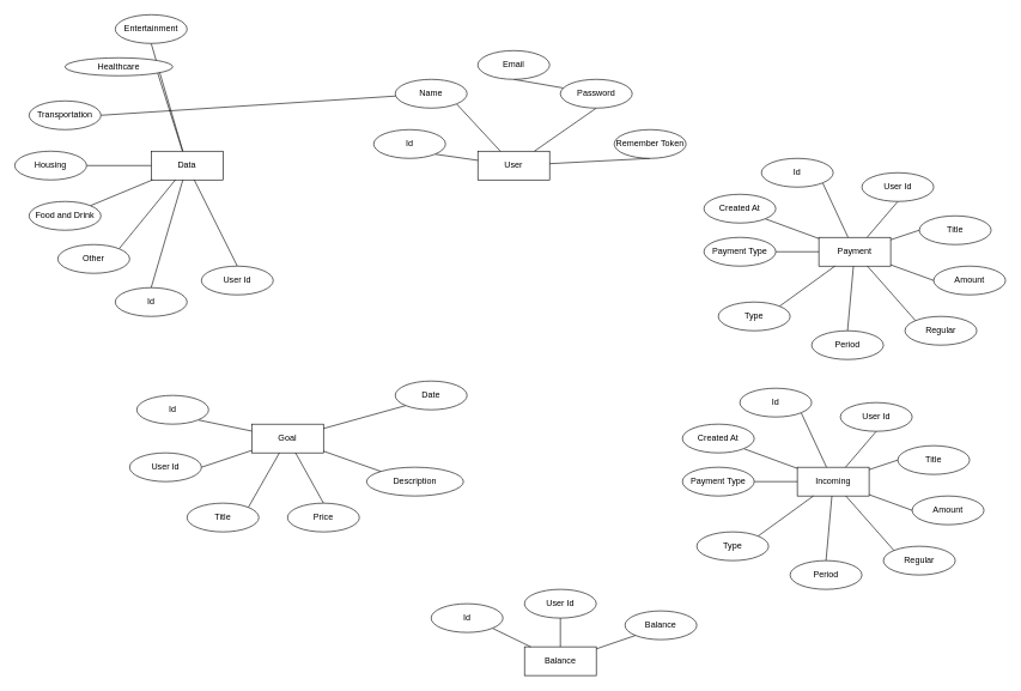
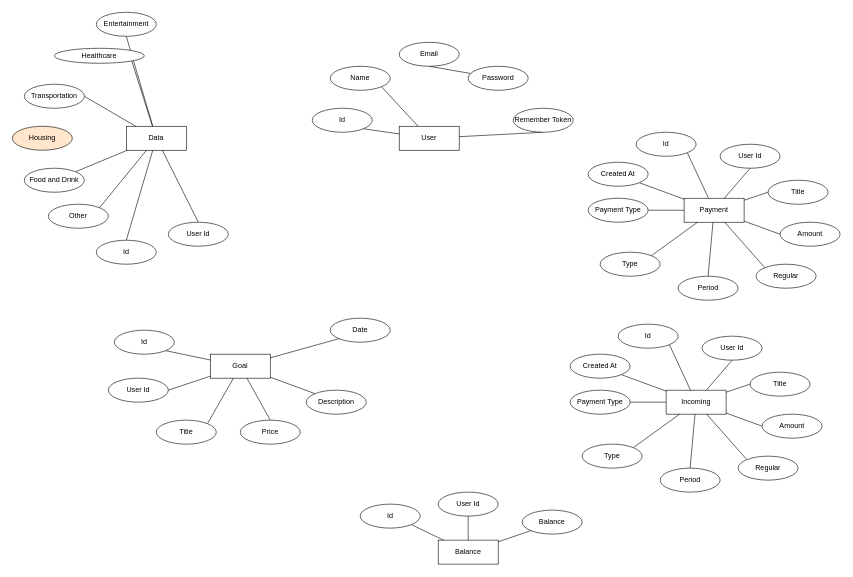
  <mxCell id="0" />
  <mxCell id="1" parent="0" />
  <mxCell id="2" value="User" style="whiteSpace=wrap;html=1;align=center;" vertex="1" parent="1"><mxGeometry x="665" y="210" width="100" height="40" as="geometry" /></mxCell>
  <mxCell id="3" value="Balance" style="whiteSpace=wrap;html=1;align=center;" vertex="1" parent="1"><mxGeometry x="730" y="900" width="100" height="40" as="geometry" /></mxCell>
  <mxCell id="4" value="Payment" style="whiteSpace=wrap;html=1;align=center;" vertex="1" parent="1"><mxGeometry x="1140" y="330" width="100" height="40" as="geometry" /></mxCell>
  <mxCell id="5" value="Data" style="whiteSpace=wrap;html=1;align=center;" vertex="1" parent="1"><mxGeometry x="210" y="210" width="100" height="40" as="geometry" /></mxCell>
  <mxCell id="6" value="Goal" style="whiteSpace=wrap;html=1;align=center;" vertex="1" parent="1"><mxGeometry x="350" y="590" width="100" height="40" as="geometry" /></mxCell>
  <mxCell id="7" style="rounded=0;orthogonalLoop=1;jettySize=auto;html=1;exitX=1;exitY=1;exitDx=0;exitDy=0;curved=0;endArrow=none;endFill=0;" edge="1" parent="1" source="8" target="2"><mxGeometry relative="1" as="geometry" /></mxCell>
  <mxCell id="8" value="Id" style="ellipse;whiteSpace=wrap;html=1;align=center;" vertex="1" parent="1"><mxGeometry x="520" y="180" width="100" height="40" as="geometry" /></mxCell>
  <mxCell id="9" style="rounded=0;orthogonalLoop=1;jettySize=auto;html=1;exitX=0.5;exitY=1;exitDx=0;exitDy=0;curved=0;endArrow=none;endFill=0;" edge="1" parent="1" source="10" target="14"><mxGeometry relative="1" as="geometry" /></mxCell>
  <mxCell id="10" value="Email" style="ellipse;whiteSpace=wrap;html=1;align=center;" vertex="1" parent="1"><mxGeometry x="665" y="70" width="100" height="40" as="geometry" /></mxCell>
  <mxCell id="11" style="rounded=0;orthogonalLoop=1;jettySize=auto;html=1;exitX=0.5;exitY=1;exitDx=0;exitDy=0;curved=0;endArrow=none;endFill=0;" edge="1" parent="1" source="12" target="2"><mxGeometry relative="1" as="geometry" /></mxCell>
  <mxCell id="12" value="Remember Token" style="ellipse;whiteSpace=wrap;html=1;align=center;" vertex="1" parent="1"><mxGeometry x="855" y="180" width="100" height="40" as="geometry" /></mxCell>
- <mxCell id="13" style="rounded=0;orthogonalLoop=1;jettySize=auto;html=1;exitX=0.5;exitY=1;exitDx=0;exitDy=0;curved=0;endArrow=none;endFill=0;" edge="1" parent="1" source="14" target="2"><mxGeometry relative="1" as="geometry" /></mxCell>
  <mxCell id="14" value="Password" style="ellipse;whiteSpace=wrap;html=1;align=center;" vertex="1" parent="1"><mxGeometry x="780" y="110" width="100" height="40" as="geometry" /></mxCell>
  <mxCell id="15" style="rounded=0;orthogonalLoop=1;jettySize=auto;html=1;exitX=1;exitY=1;exitDx=0;exitDy=0;curved=0;endArrow=none;endFill=0;" edge="1" parent="1" source="16" target="2"><mxGeometry relative="1" as="geometry" /></mxCell>
  <mxCell id="16" value="Name" style="ellipse;whiteSpace=wrap;html=1;align=center;" vertex="1" parent="1"><mxGeometry x="550" y="110" width="100" height="40" as="geometry" /></mxCell>
  <mxCell id="17" style="rounded=0;orthogonalLoop=1;jettySize=auto;html=1;exitX=0.5;exitY=1;exitDx=0;exitDy=0;endArrow=none;endFill=0;" edge="1" parent="1" source="18" target="5"><mxGeometry relative="1" as="geometry" /></mxCell>
  <mxCell id="18" value="Entertainment" style="ellipse;whiteSpace=wrap;html=1;align=center;" vertex="1" parent="1"><mxGeometry x="160" y="20" width="100" height="40" as="geometry" /></mxCell>
  <mxCell id="19" style="rounded=0;orthogonalLoop=1;jettySize=auto;html=1;exitX=1;exitY=1;exitDx=0;exitDy=0;endArrow=none;endFill=0;" edge="1" parent="1" source="20" target="5"><mxGeometry relative="1" as="geometry" /></mxCell>
  <mxCell id="20" value="Healthcare" style="ellipse;whiteSpace=wrap;html=1;align=center;" vertex="1" parent="1"><mxGeometry x="90" y="80" width="150" height="25" as="geometry" /></mxCell>
- <mxCell id="21" style="rounded=0;orthogonalLoop=1;jettySize=auto;html=1;exitX=1;exitY=0.5;exitDx=0;exitDy=0;endArrow=none;endFill=0;" edge="1" parent="1" source="22" target="16"><mxGeometry relative="1" as="geometry" /></mxCell>
+ <mxCell id="21" style="rounded=0;orthogonalLoop=1;jettySize=auto;html=1;exitX=1;exitY=0.5;exitDx=0;exitDy=0;endArrow=none;endFill=0;" edge="1" parent="1" source="22" target="5"><mxGeometry relative="1" as="geometry" /></mxCell>
  <mxCell id="22" value="Transportation" style="ellipse;whiteSpace=wrap;html=1;align=center;" vertex="1" parent="1"><mxGeometry x="40" y="140" width="100" height="40" as="geometry" /></mxCell>
- <mxCell id="23" style="rounded=0;orthogonalLoop=1;jettySize=auto;html=1;exitX=1;exitY=0.5;exitDx=0;exitDy=0;endArrow=none;endFill=0;" edge="1" parent="1" source="24" target="5"><mxGeometry relative="1" as="geometry" /></mxCell>
- <mxCell id="24" value="Housing" style="ellipse;whiteSpace=wrap;html=1;align=center;" vertex="1" parent="1"><mxGeometry x="20" y="210" width="100" height="40" as="geometry" /></mxCell>
+ <mxCell id="24" value="Housing" style="ellipse;whiteSpace=wrap;html=1;align=center;fillColor=#ffe6cc;" vertex="1" parent="1"><mxGeometry x="20" y="210" width="100" height="40" as="geometry" /></mxCell>
  <mxCell id="25" style="rounded=0;orthogonalLoop=1;jettySize=auto;html=1;exitX=1;exitY=0;exitDx=0;exitDy=0;endArrow=none;endFill=0;" edge="1" parent="1" source="26" target="5"><mxGeometry relative="1" as="geometry" /></mxCell>
  <mxCell id="26" value="Food and Drink" style="ellipse;whiteSpace=wrap;html=1;align=center;" vertex="1" parent="1"><mxGeometry x="40" y="280" width="100" height="40" as="geometry" /></mxCell>
  <mxCell id="27" style="rounded=0;orthogonalLoop=1;jettySize=auto;html=1;exitX=0.5;exitY=0;exitDx=0;exitDy=0;endArrow=none;endFill=0;" edge="1" parent="1" source="28" target="5"><mxGeometry relative="1" as="geometry" /></mxCell>
  <mxCell id="28" value="Id" style="ellipse;whiteSpace=wrap;html=1;align=center;" vertex="1" parent="1"><mxGeometry x="160" y="400" width="100" height="40" as="geometry" /></mxCell>
  <mxCell id="29" style="rounded=0;orthogonalLoop=1;jettySize=auto;html=1;exitX=1;exitY=0;exitDx=0;exitDy=0;endArrow=none;endFill=0;" edge="1" parent="1" source="30" target="5"><mxGeometry relative="1" as="geometry" /></mxCell>
  <mxCell id="30" value="Other" style="ellipse;whiteSpace=wrap;html=1;align=center;" vertex="1" parent="1"><mxGeometry x="80" y="340" width="100" height="40" as="geometry" /></mxCell>
  <mxCell id="31" style="rounded=0;orthogonalLoop=1;jettySize=auto;html=1;exitX=0.5;exitY=0;exitDx=0;exitDy=0;endArrow=none;endFill=0;" edge="1" parent="1" source="32" target="5"><mxGeometry relative="1" as="geometry" /></mxCell>
  <mxCell id="32" value="User Id" style="ellipse;whiteSpace=wrap;html=1;align=center;" vertex="1" parent="1"><mxGeometry x="280" y="370" width="100" height="40" as="geometry" /></mxCell>
  <mxCell id="33" style="rounded=0;orthogonalLoop=1;jettySize=auto;html=1;exitX=1;exitY=0.5;exitDx=0;exitDy=0;endArrow=none;endFill=0;" edge="1" parent="1" source="34" target="6"><mxGeometry relative="1" as="geometry" /></mxCell>
  <mxCell id="34" value="User Id" style="ellipse;whiteSpace=wrap;html=1;align=center;" vertex="1" parent="1"><mxGeometry x="180" y="630" width="100" height="40" as="geometry" /></mxCell>
  <mxCell id="35" style="rounded=0;orthogonalLoop=1;jettySize=auto;html=1;exitX=1;exitY=1;exitDx=0;exitDy=0;endArrow=none;endFill=0;" edge="1" parent="1" source="36" target="3"><mxGeometry relative="1" as="geometry" /></mxCell>
  <mxCell id="36" value="Id" style="ellipse;whiteSpace=wrap;html=1;align=center;" vertex="1" parent="1"><mxGeometry x="600" y="840" width="100" height="40" as="geometry" /></mxCell>
  <mxCell id="37" style="rounded=0;orthogonalLoop=1;jettySize=auto;html=1;exitX=1;exitY=1;exitDx=0;exitDy=0;endArrow=none;endFill=0;" edge="1" parent="1" source="38" target="6"><mxGeometry relative="1" as="geometry" /></mxCell>
  <mxCell id="38" value="Id" style="ellipse;whiteSpace=wrap;html=1;align=center;" vertex="1" parent="1"><mxGeometry x="190" y="550" width="100" height="40" as="geometry" /></mxCell>
  <mxCell id="39" style="rounded=0;orthogonalLoop=1;jettySize=auto;html=1;exitX=0.5;exitY=0;exitDx=0;exitDy=0;endArrow=none;endFill=0;" edge="1" parent="1" source="40" target="6"><mxGeometry relative="1" as="geometry" /></mxCell>
  <mxCell id="40" value="Price&lt;span style=&quot;color: rgba(0, 0, 0, 0); font-family: monospace; font-size: 0px; text-align: start; text-wrap: nowrap;&quot;&gt;%3CmxGraphModel%3E%3Croot%3E%3CmxCell%20id%3D%220%22%2F%3E%3CmxCell%20id%3D%221%22%20parent%3D%220%22%2F%3E%3CmxCell%20id%3D%222%22%20value%3D%22Id%22%20style%3D%22ellipse%3BwhiteSpace%3Dwrap%3Bhtml%3D1%3Balign%3Dcenter%3B%22%20vertex%3D%221%22%20parent%3D%221%22%3E%3CmxGeometry%20x%3D%22180%22%20y%3D%2220%22%20width%3D%22100%22%20height%3D%2240%22%20as%3D%22geometry%22%2F%3E%3C%2FmxCell%3E%3C%2Froot%3E%3C%2FmxGraphModel%3E&lt;/span&gt;" style="ellipse;whiteSpace=wrap;html=1;align=center;" vertex="1" parent="1"><mxGeometry x="400" y="700" width="100" height="40" as="geometry" /></mxCell>
  <mxCell id="41" style="rounded=0;orthogonalLoop=1;jettySize=auto;html=1;exitX=1;exitY=0;exitDx=0;exitDy=0;endArrow=none;endFill=0;" edge="1" parent="1" source="42" target="6"><mxGeometry relative="1" as="geometry" /></mxCell>
  <mxCell id="42" value="Title" style="ellipse;whiteSpace=wrap;html=1;align=center;" vertex="1" parent="1"><mxGeometry x="260" y="700" width="100" height="40" as="geometry" /></mxCell>
  <mxCell id="43" style="rounded=0;orthogonalLoop=1;jettySize=auto;html=1;exitX=0;exitY=0;exitDx=0;exitDy=0;endArrow=none;endFill=0;" edge="1" parent="1" source="44" target="6"><mxGeometry relative="1" as="geometry" /></mxCell>
- <mxCell id="44" value="Description" style="ellipse;whiteSpace=wrap;html=1;align=center;" vertex="1" parent="1"><mxGeometry x="510" y="650" width="135" height="40" as="geometry" /></mxCell>
+ <mxCell id="44" value="Description" style="ellipse;whiteSpace=wrap;html=1;align=center;" vertex="1" parent="1"><mxGeometry x="510" y="650" width="100" height="40" as="geometry" /></mxCell>
  <mxCell id="45" style="rounded=0;orthogonalLoop=1;jettySize=auto;html=1;exitX=0;exitY=1;exitDx=0;exitDy=0;endArrow=none;endFill=0;" edge="1" parent="1" source="46" target="6"><mxGeometry relative="1" as="geometry" /></mxCell>
  <mxCell id="46" value="Date" style="ellipse;whiteSpace=wrap;html=1;align=center;" vertex="1" parent="1"><mxGeometry x="550" y="530" width="100" height="40" as="geometry" /></mxCell>
  <mxCell id="47" style="rounded=0;orthogonalLoop=1;jettySize=auto;html=1;exitX=0;exitY=1;exitDx=0;exitDy=0;endArrow=none;endFill=0;" edge="1" parent="1" source="48" target="3"><mxGeometry relative="1" as="geometry" /></mxCell>
  <mxCell id="48" value="Balance" style="ellipse;whiteSpace=wrap;html=1;align=center;" vertex="1" parent="1"><mxGeometry x="870" y="850" width="100" height="40" as="geometry" /></mxCell>
  <mxCell id="49" style="rounded=0;orthogonalLoop=1;jettySize=auto;html=1;exitX=0;exitY=0.5;exitDx=0;exitDy=0;endArrow=none;endFill=0;" edge="1" parent="1" source="50" target="4"><mxGeometry relative="1" as="geometry" /></mxCell>
  <mxCell id="50" value="Title" style="ellipse;whiteSpace=wrap;html=1;align=center;" vertex="1" parent="1"><mxGeometry x="1280" y="300" width="100" height="40" as="geometry" /></mxCell>
  <mxCell id="51" style="rounded=0;orthogonalLoop=1;jettySize=auto;html=1;exitX=1;exitY=1;exitDx=0;exitDy=0;endArrow=none;endFill=0;" edge="1" parent="1" source="52" target="4"><mxGeometry relative="1" as="geometry" /></mxCell>
  <mxCell id="52" value="Id" style="ellipse;whiteSpace=wrap;html=1;align=center;" vertex="1" parent="1"><mxGeometry x="1060" y="220" width="100" height="40" as="geometry" /></mxCell>
  <mxCell id="53" style="rounded=0;orthogonalLoop=1;jettySize=auto;html=1;exitX=0.5;exitY=1;exitDx=0;exitDy=0;endArrow=none;endFill=0;" edge="1" parent="1" source="54" target="4"><mxGeometry relative="1" as="geometry" /></mxCell>
  <mxCell id="54" value="User Id" style="ellipse;whiteSpace=wrap;html=1;align=center;" vertex="1" parent="1"><mxGeometry x="1200" y="240" width="100" height="40" as="geometry" /></mxCell>
  <mxCell id="55" style="rounded=0;orthogonalLoop=1;jettySize=auto;html=1;exitX=0.5;exitY=1;exitDx=0;exitDy=0;endArrow=none;endFill=0;" edge="1" parent="1" source="56" target="3"><mxGeometry relative="1" as="geometry" /></mxCell>
  <mxCell id="56" value="User Id" style="ellipse;whiteSpace=wrap;html=1;align=center;" vertex="1" parent="1"><mxGeometry x="730" y="820" width="100" height="40" as="geometry" /></mxCell>
  <mxCell id="57" style="rounded=0;orthogonalLoop=1;jettySize=auto;html=1;exitX=0;exitY=0.5;exitDx=0;exitDy=0;endArrow=none;endFill=0;" edge="1" parent="1" source="58" target="4"><mxGeometry relative="1" as="geometry" /></mxCell>
  <mxCell id="58" value="Amount" style="ellipse;whiteSpace=wrap;html=1;align=center;" vertex="1" parent="1"><mxGeometry x="1300" y="370" width="100" height="40" as="geometry" /></mxCell>
  <mxCell id="59" style="rounded=0;orthogonalLoop=1;jettySize=auto;html=1;exitX=0;exitY=0;exitDx=0;exitDy=0;endArrow=none;endFill=0;" edge="1" parent="1" source="60" target="4"><mxGeometry relative="1" as="geometry" /></mxCell>
  <mxCell id="60" value="Regular" style="ellipse;whiteSpace=wrap;html=1;align=center;" vertex="1" parent="1"><mxGeometry x="1260" y="440" width="100" height="40" as="geometry" /></mxCell>
  <mxCell id="61" style="rounded=0;orthogonalLoop=1;jettySize=auto;html=1;exitX=0.5;exitY=0;exitDx=0;exitDy=0;endArrow=none;endFill=0;" edge="1" parent="1" source="62" target="4"><mxGeometry relative="1" as="geometry" /></mxCell>
  <mxCell id="62" value="Period" style="ellipse;whiteSpace=wrap;html=1;align=center;" vertex="1" parent="1"><mxGeometry x="1130" y="460" width="100" height="40" as="geometry" /></mxCell>
  <mxCell id="63" style="rounded=0;orthogonalLoop=1;jettySize=auto;html=1;exitX=1;exitY=0;exitDx=0;exitDy=0;endArrow=none;endFill=0;" edge="1" parent="1" source="64" target="4"><mxGeometry relative="1" as="geometry" /></mxCell>
  <mxCell id="64" value="Type" style="ellipse;whiteSpace=wrap;html=1;align=center;" vertex="1" parent="1"><mxGeometry x="1000" y="420" width="100" height="40" as="geometry" /></mxCell>
  <mxCell id="65" style="rounded=0;orthogonalLoop=1;jettySize=auto;html=1;exitX=1;exitY=0.5;exitDx=0;exitDy=0;endArrow=none;endFill=0;" edge="1" parent="1" source="66" target="4"><mxGeometry relative="1" as="geometry" /></mxCell>
  <mxCell id="66" value="Payment Type" style="ellipse;whiteSpace=wrap;html=1;align=center;" vertex="1" parent="1"><mxGeometry x="980" y="330" width="100" height="40" as="geometry" /></mxCell>
  <mxCell id="67" style="rounded=0;orthogonalLoop=1;jettySize=auto;html=1;exitX=1;exitY=1;exitDx=0;exitDy=0;endArrow=none;endFill=0;" edge="1" parent="1" source="68" target="4"><mxGeometry relative="1" as="geometry" /></mxCell>
  <mxCell id="68" value="Created At" style="ellipse;whiteSpace=wrap;html=1;align=center;" vertex="1" parent="1"><mxGeometry x="980" y="270" width="100" height="40" as="geometry" /></mxCell>
  <mxCell id="69" value="Incoming" style="whiteSpace=wrap;html=1;align=center;" vertex="1" parent="1"><mxGeometry x="1110" y="650" width="100" height="40" as="geometry" /></mxCell>
  <mxCell id="70" style="rounded=0;orthogonalLoop=1;jettySize=auto;html=1;exitX=0;exitY=0.5;exitDx=0;exitDy=0;endArrow=none;endFill=0;" edge="1" parent="1" source="71" target="69"><mxGeometry relative="1" as="geometry" /></mxCell>
  <mxCell id="71" value="Title" style="ellipse;whiteSpace=wrap;html=1;align=center;" vertex="1" parent="1"><mxGeometry x="1250" y="620" width="100" height="40" as="geometry" /></mxCell>
  <mxCell id="72" style="rounded=0;orthogonalLoop=1;jettySize=auto;html=1;exitX=1;exitY=1;exitDx=0;exitDy=0;endArrow=none;endFill=0;" edge="1" parent="1" source="73" target="69"><mxGeometry relative="1" as="geometry" /></mxCell>
  <mxCell id="73" value="Id" style="ellipse;whiteSpace=wrap;html=1;align=center;" vertex="1" parent="1"><mxGeometry x="1030" y="540" width="100" height="40" as="geometry" /></mxCell>
  <mxCell id="74" style="rounded=0;orthogonalLoop=1;jettySize=auto;html=1;exitX=0.5;exitY=1;exitDx=0;exitDy=0;endArrow=none;endFill=0;" edge="1" parent="1" source="75" target="69"><mxGeometry relative="1" as="geometry" /></mxCell>
  <mxCell id="75" value="User Id" style="ellipse;whiteSpace=wrap;html=1;align=center;" vertex="1" parent="1"><mxGeometry x="1170" y="560" width="100" height="40" as="geometry" /></mxCell>
  <mxCell id="76" style="rounded=0;orthogonalLoop=1;jettySize=auto;html=1;exitX=0;exitY=0.5;exitDx=0;exitDy=0;endArrow=none;endFill=0;" edge="1" parent="1" source="77" target="69"><mxGeometry relative="1" as="geometry" /></mxCell>
  <mxCell id="77" value="Amount" style="ellipse;whiteSpace=wrap;html=1;align=center;" vertex="1" parent="1"><mxGeometry x="1270" y="690" width="100" height="40" as="geometry" /></mxCell>
  <mxCell id="78" style="rounded=0;orthogonalLoop=1;jettySize=auto;html=1;exitX=0;exitY=0;exitDx=0;exitDy=0;endArrow=none;endFill=0;" edge="1" parent="1" source="79" target="69"><mxGeometry relative="1" as="geometry" /></mxCell>
  <mxCell id="79" value="Regular" style="ellipse;whiteSpace=wrap;html=1;align=center;" vertex="1" parent="1"><mxGeometry x="1230" y="760" width="100" height="40" as="geometry" /></mxCell>
  <mxCell id="80" style="rounded=0;orthogonalLoop=1;jettySize=auto;html=1;exitX=0.5;exitY=0;exitDx=0;exitDy=0;endArrow=none;endFill=0;" edge="1" parent="1" source="81" target="69"><mxGeometry relative="1" as="geometry" /></mxCell>
  <mxCell id="81" value="Period" style="ellipse;whiteSpace=wrap;html=1;align=center;" vertex="1" parent="1"><mxGeometry x="1100" y="780" width="100" height="40" as="geometry" /></mxCell>
  <mxCell id="82" style="rounded=0;orthogonalLoop=1;jettySize=auto;html=1;exitX=1;exitY=0;exitDx=0;exitDy=0;endArrow=none;endFill=0;" edge="1" parent="1" source="83" target="69"><mxGeometry relative="1" as="geometry" /></mxCell>
  <mxCell id="83" value="Type" style="ellipse;whiteSpace=wrap;html=1;align=center;" vertex="1" parent="1"><mxGeometry x="970" y="740" width="100" height="40" as="geometry" /></mxCell>
  <mxCell id="84" style="rounded=0;orthogonalLoop=1;jettySize=auto;html=1;exitX=1;exitY=0.5;exitDx=0;exitDy=0;endArrow=none;endFill=0;" edge="1" parent="1" source="85" target="69"><mxGeometry relative="1" as="geometry" /></mxCell>
  <mxCell id="85" value="Payment Type" style="ellipse;whiteSpace=wrap;html=1;align=center;" vertex="1" parent="1"><mxGeometry x="950" y="650" width="100" height="40" as="geometry" /></mxCell>
  <mxCell id="86" style="rounded=0;orthogonalLoop=1;jettySize=auto;html=1;exitX=1;exitY=1;exitDx=0;exitDy=0;endArrow=none;endFill=0;" edge="1" parent="1" source="87" target="69"><mxGeometry relative="1" as="geometry" /></mxCell>
  <mxCell id="87" value="Created At" style="ellipse;whiteSpace=wrap;html=1;align=center;" vertex="1" parent="1"><mxGeometry x="950" y="590" width="100" height="40" as="geometry" /></mxCell>
